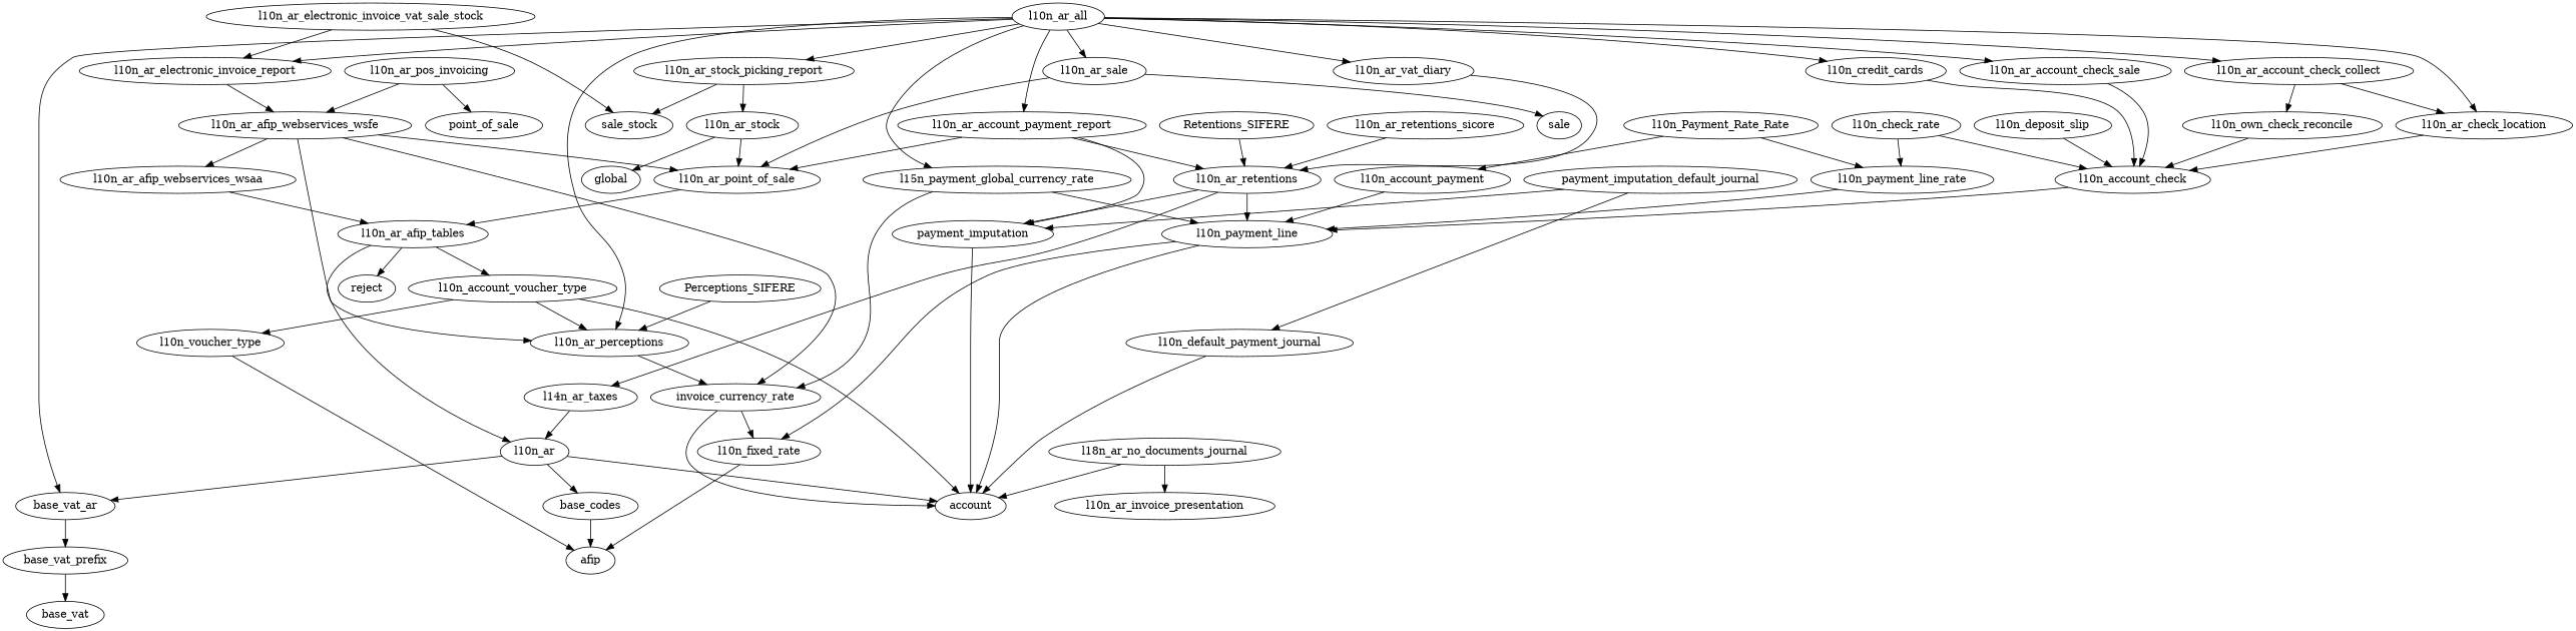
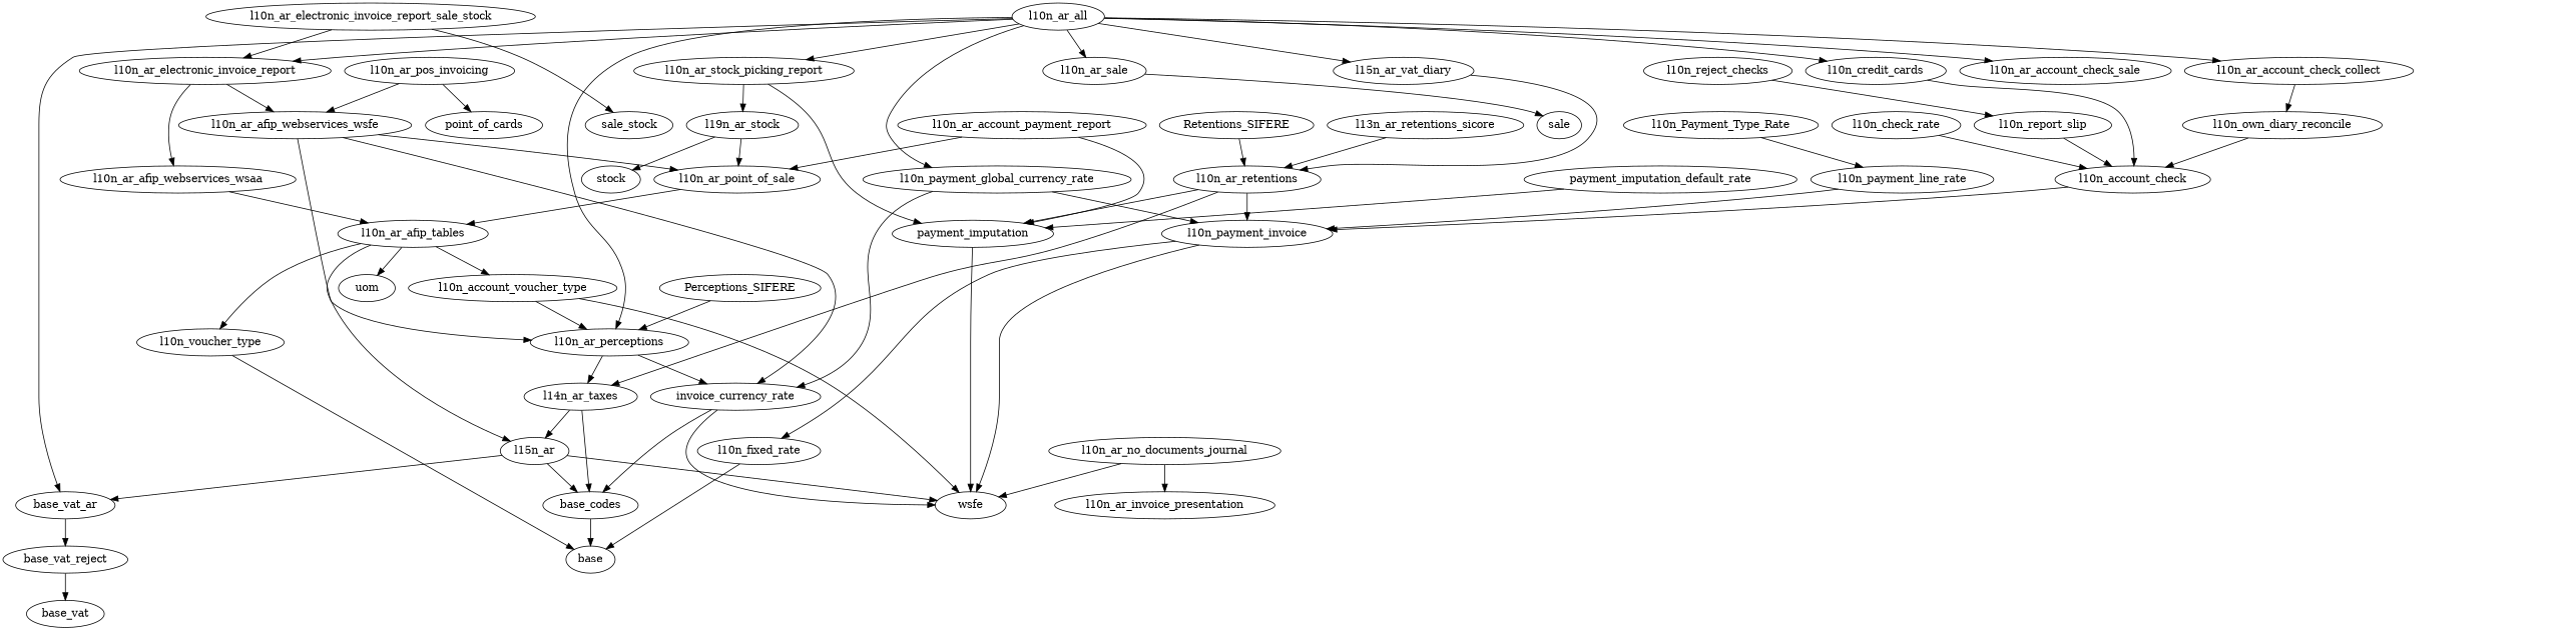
  digraph {
    l10n_ar_afip_tables
-   l10n_ar
-   uom [label=reject]
+   l10n_ar [label=l15n_ar]
+   uom
    l10n_account_voucher_type
    base_vat_ar
-   account
+   account [label=wsfe]
    base_codes
    l10n_voucher_type
    l10n_ar_perceptions
-   base_vat_prefix
-   base [label=afip]
+   base_vat_prefix [label=base_vat_reject]
+   base
    base_vat
-   l10n_ar_electronic_invoice_report_sale_stock [label=l10n_ar_electronic_invoice_vat_sale_stock]
+   l10n_ar_electronic_invoice_report_sale_stock
    l10n_ar_electronic_invoice_report
    sale_stock
    l10n_ar_afip_webservices_wsfe
    invoice_currency_rate
    l10n_ar_afip_webservices_wsaa
    l10n_ar_point_of_sale
    n20 [label=l14n_ar_taxes]
    l10n_fixed_rate
-   l10n_ar_check_location
    l10n_account_check
-   l10n_payment_line
+   l10n_payment_line [label=l10n_payment_invoice]
    l10n_ar_all
    l10n_ar_account_check_collect
    l10n_ar_account_check_sale
    l10n_ar_account_payment_report
    l10n_ar_sale
    l10n_ar_stock_picking_report
-   l10n_ar_vat_diary
+   l10n_ar_vat_diary [label=l15n_ar_vat_diary]
    l10n_credit_cards
-   l10n_payment_global_currency_rate [label=l15n_payment_global_currency_rate]
-   l10n_own_check_reconcile
+   l10n_payment_global_currency_rate
+   l10n_own_check_reconcile [label=l10n_own_diary_reconcile]
    l10n_ar_retentions
    payment_imputation
    sale
-   l10n_ar_stock
-   stock [label=global]
+   l10n_ar_stock [label=l19n_ar_stock]
+   stock
    l10n_ar_pos_invoicing
-   point_of_sale
+   point_of_sale [label=point_of_cards]
    Perceptions_SIFERE
-   l10n_ar_no_documents_journal [label=l18n_ar_no_documents_journal]
+   l10n_ar_no_documents_journal
    l10n_ar_invoice_presentation
    Retentions_SIFERE
-   l10n_ar_retentions_sicore
-   l10n_deposit_slip
-   l10n_default_payment_journal
+   l10n_ar_retentions_sicore [label=l13n_ar_retentions_sicore]
+   l10n_deposit_slip [label=l10n_report_slip]
    l10n_check_rate
    l10n_payment_line_rate
-   l10n_account_payment
-   payment_imputation_default_journal
-   l10n_Payment_Type_Rate [label=l10n_Payment_Rate_Rate]
+   payment_imputation_default_journal [label=payment_imputation_default_rate]
+   l10n_reject_checks
+   l10n_Payment_Type_Rate
    l10n_ar_afip_tables -> l10n_ar
    l10n_ar_afip_tables -> uom
    l10n_ar_afip_tables -> l10n_account_voucher_type
    l10n_ar -> base_vat_ar
    l10n_ar -> account
    l10n_ar -> base_codes
    l10n_account_voucher_type -> account
-   l10n_account_voucher_type -> l10n_voucher_type
+   l10n_ar_afip_tables -> l10n_voucher_type
    l10n_account_voucher_type -> l10n_ar_perceptions
    base_vat_ar -> base_vat_prefix
    base_codes -> base
    l10n_voucher_type -> base
    l10n_ar_perceptions -> invoice_currency_rate
+   l10n_ar_perceptions -> n20
    base_vat_prefix -> base_vat
    l10n_ar_electronic_invoice_report_sale_stock -> l10n_ar_electronic_invoice_report
    l10n_ar_electronic_invoice_report_sale_stock -> sale_stock
    l10n_ar_electronic_invoice_report -> l10n_ar_afip_webservices_wsfe
    l10n_ar_afip_webservices_wsfe -> l10n_ar_perceptions
    l10n_ar_afip_webservices_wsfe -> invoice_currency_rate
-   l10n_ar_afip_webservices_wsfe -> l10n_ar_afip_webservices_wsaa
+   l10n_ar_electronic_invoice_report -> l10n_ar_afip_webservices_wsaa
    l10n_ar_afip_webservices_wsfe -> l10n_ar_point_of_sale
    invoice_currency_rate -> account
-   invoice_currency_rate -> l10n_fixed_rate
+   invoice_currency_rate -> base_codes
    l10n_ar_afip_webservices_wsaa -> l10n_ar_afip_tables
    l10n_ar_point_of_sale -> l10n_ar_afip_tables
    n20 -> l10n_ar
+   n20 -> base_codes
    l10n_fixed_rate -> base
-   l10n_ar_check_location -> l10n_account_check
    l10n_account_check -> l10n_payment_line
    l10n_payment_line -> account
    l10n_payment_line -> l10n_fixed_rate
    l10n_ar_all -> base_vat_ar
    l10n_ar_all -> l10n_ar_perceptions
    l10n_ar_all -> l10n_ar_electronic_invoice_report
-   l10n_ar_all -> l10n_ar_check_location
    l10n_ar_all -> l10n_ar_account_check_collect
    l10n_ar_all -> l10n_ar_account_check_sale
-   l10n_ar_all -> l10n_ar_account_payment_report
    l10n_ar_all -> l10n_ar_sale
    l10n_ar_all -> l10n_ar_stock_picking_report
    l10n_ar_all -> l10n_ar_vat_diary
    l10n_ar_all -> l10n_credit_cards
    l10n_ar_all -> l10n_payment_global_currency_rate
-   l10n_ar_account_check_collect -> l10n_ar_check_location
    l10n_ar_account_check_collect -> l10n_own_check_reconcile
-   l10n_ar_account_check_sale -> l10n_account_check
    l10n_ar_account_payment_report -> l10n_ar_point_of_sale
-   l10n_ar_account_payment_report -> l10n_ar_retentions
    l10n_ar_account_payment_report -> payment_imputation
-   l10n_ar_sale -> l10n_ar_point_of_sale
    l10n_ar_sale -> sale
-   l10n_ar_stock_picking_report -> sale_stock
+   l10n_ar_stock_picking_report -> payment_imputation
    l10n_ar_stock_picking_report -> l10n_ar_stock
    l10n_ar_vat_diary -> l10n_ar_retentions
    l10n_credit_cards -> l10n_account_check
    l10n_payment_global_currency_rate -> invoice_currency_rate
    l10n_payment_global_currency_rate -> l10n_payment_line
    l10n_own_check_reconcile -> l10n_account_check
    l10n_ar_retentions -> n20
    l10n_ar_retentions -> l10n_payment_line
    l10n_ar_retentions -> payment_imputation
    payment_imputation -> account
    l10n_ar_stock -> l10n_ar_point_of_sale
    l10n_ar_stock -> stock
    l10n_ar_pos_invoicing -> l10n_ar_afip_webservices_wsfe
    l10n_ar_pos_invoicing -> point_of_sale
    Perceptions_SIFERE -> l10n_ar_perceptions
    l10n_ar_no_documents_journal -> account
    l10n_ar_no_documents_journal -> l10n_ar_invoice_presentation
    Retentions_SIFERE -> l10n_ar_retentions
    l10n_ar_retentions_sicore -> l10n_ar_retentions
    l10n_deposit_slip -> l10n_account_check
-   l10n_default_payment_journal -> account
    l10n_check_rate -> l10n_account_check
-   l10n_check_rate -> l10n_payment_line_rate
    l10n_payment_line_rate -> l10n_payment_line
-   l10n_account_payment -> l10n_payment_line
    payment_imputation_default_journal -> payment_imputation
-   payment_imputation_default_journal -> l10n_default_payment_journal
+   l10n_reject_checks -> l10n_deposit_slip
    l10n_Payment_Type_Rate -> l10n_payment_line_rate
-   l10n_Payment_Type_Rate -> l10n_account_payment
  }
